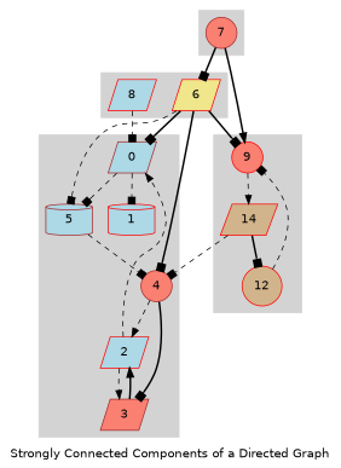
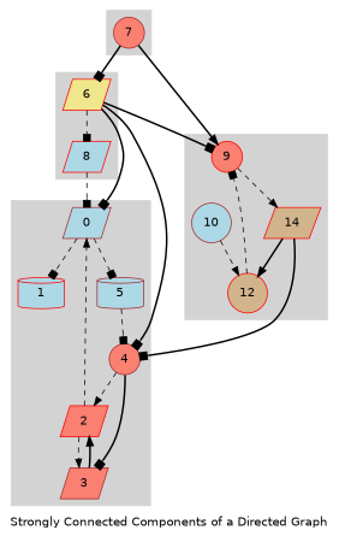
  digraph {
    fontname="DejaVu Sans"
    label="Strongly Connected Components of a Directed Graph"
    node [color=red fillcolor=lightblue fontname="DejaVu Sans" shape=parallelogram style=filled]
    edge [arrowhead=box fontname="DejaVu Sans" style=dashed]
    0 [color=brown]
    1 [shape=cylinder]
    5 [color=brown shape=cylinder]
-   2
+   2 [fillcolor=salmon]
    3 [color=brown fillcolor=salmon]
    4 [color=brown fillcolor=salmon shape=circle]
    6 [fillcolor=khaki]
    8
    7 [color=brown fillcolor=salmon shape=circle]
    9 [fillcolor=salmon shape=circle]
+   10 [color=brown shape=circle]
    n12 [fillcolor=tan label=14]
    12 [fillcolor=tan shape=circle]
    subgraph cluster_1 {
      color=lightgrey
      label=""
      style=filled
      0
      1
      5
      2
      3
      4
    }
    subgraph cluster_2 {
      color=lightgrey
      label=""
      style=filled
    }
    subgraph cluster_3 {
      color=lightgrey
      label=""
      style=filled
      6
      8
    }
    subgraph cluster_4 {
      color=lightgrey
      label=""
      style=filled
      7
    }
    subgraph cluster_5 {
      color=lightgrey
      label=""
      style=filled
      9
+     10
      n12
      12
    }
    0 -> 1
    0 -> 5
    5 -> 4
    2 -> 0 [arrowhead=normal]
    2 -> 3 [arrowhead=normal]
    3 -> 2 [arrowhead=normal style=bold]
    4 -> 2 [arrowhead=normal]
    4 -> 3 [style=bold]
    6 -> 0 [style=bold]
    6 -> 4 [style=bold]
-   6 -> 5
+   6 -> 8
    6 -> 9 [style=bold]
    8 -> 0
    7 -> 6 [style=bold]
    7 -> 9 [arrowhead=normal style=bold]
    9 -> n12 [arrowhead=normal]
-   n12 -> 4
-   n12 -> 12 [style=bold]
+   10 -> 12 [arrowhead=normal]
+   n12 -> 4 [style=bold]
+   n12 -> 12 [arrowhead=normal style=bold]
    12 -> 9
  }
